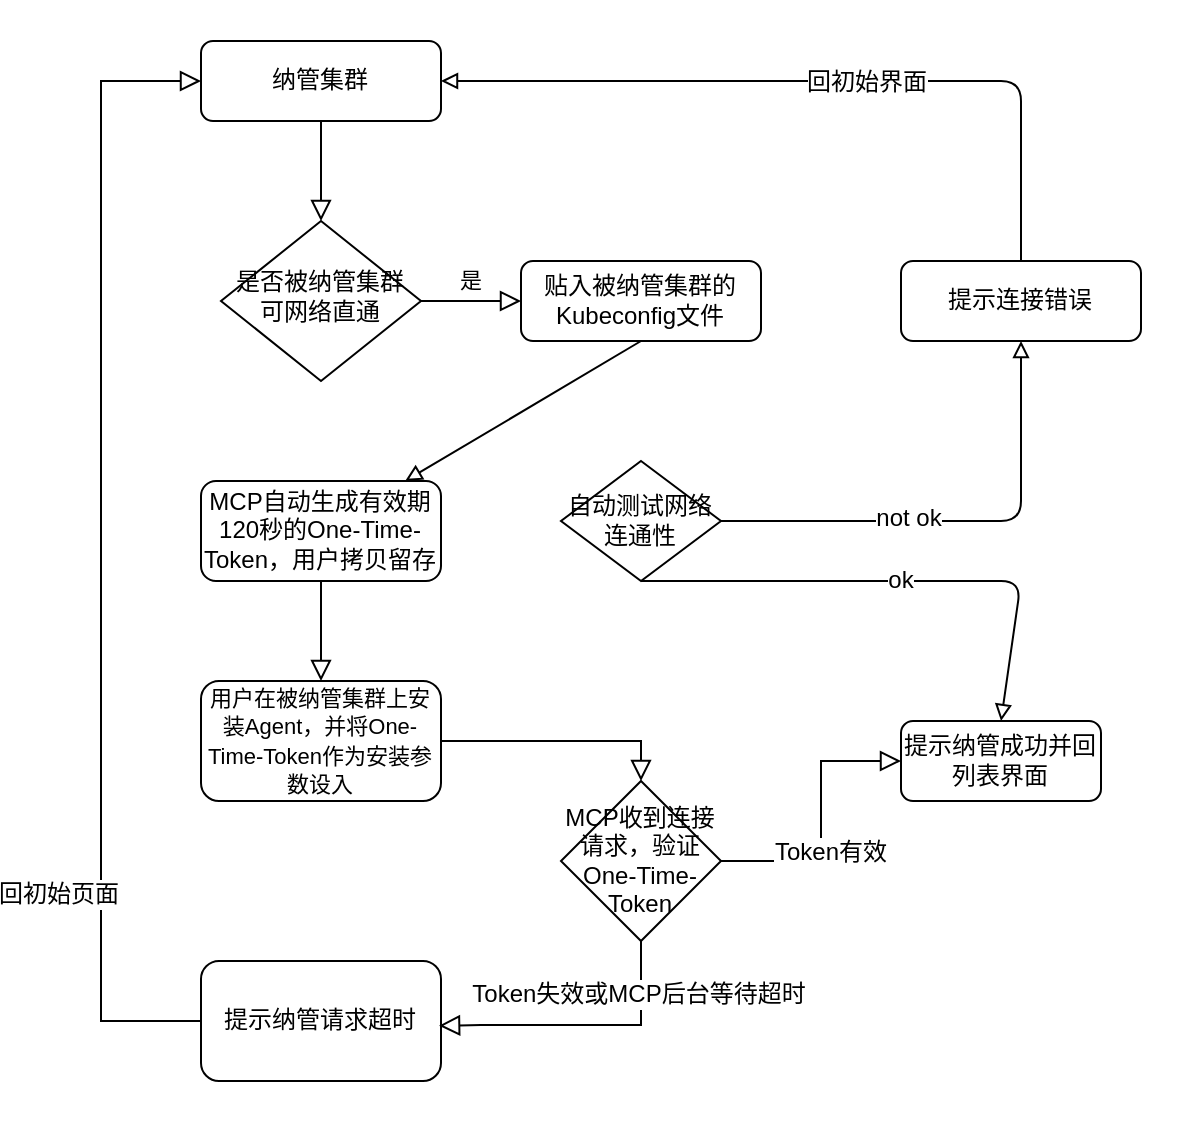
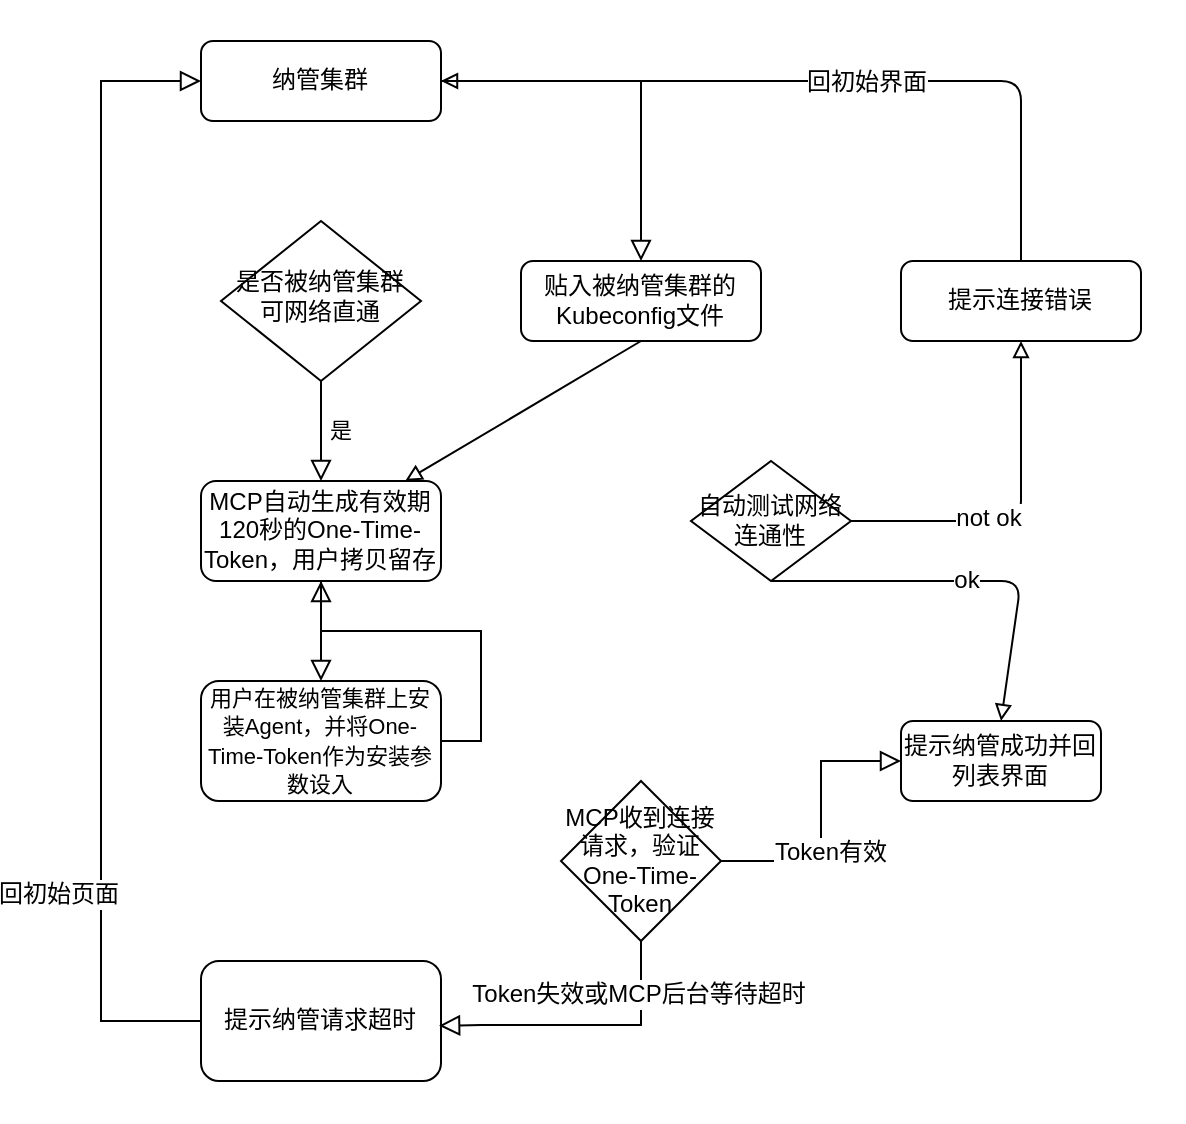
  <mxCell id="0" />
  <mxCell id="1" parent="0" />
- <mxCell id="2" value="" style="rounded=0;html=1;jettySize=auto;orthogonalLoop=1;fontSize=11;endArrow=block;endFill=0;endSize=8;strokeWidth=1;shadow=0;labelBackgroundColor=none;edgeStyle=orthogonalEdgeStyle;" parent="1" source="3" target="5" edge="1"><mxGeometry relative="1" as="geometry" /></mxCell>
+ <mxCell id="2" value="" style="rounded=0;html=1;jettySize=auto;orthogonalLoop=1;fontSize=11;endArrow=block;endFill=0;endSize=8;strokeWidth=1;shadow=0;labelBackgroundColor=none;edgeStyle=orthogonalEdgeStyle;" parent="1" source="3" target="6" edge="1"><mxGeometry relative="1" as="geometry" /></mxCell>
  <mxCell id="3" value="纳管集群" style="rounded=1;whiteSpace=wrap;html=1;fontSize=12;glass=0;strokeWidth=1;shadow=0;" parent="1" vertex="1"><mxGeometry x="70" y="20" width="120" height="40" as="geometry" /></mxCell>
- <mxCell id="4" value="是" style="edgeStyle=orthogonalEdgeStyle;rounded=0;html=1;jettySize=auto;orthogonalLoop=1;fontSize=11;endArrow=block;endFill=0;endSize=8;strokeWidth=1;shadow=0;labelBackgroundColor=none;" parent="1" source="5" target="6" edge="1"><mxGeometry y="10" relative="1" as="geometry"><mxPoint as="offset" /></mxGeometry></mxCell>
+ <mxCell id="4" value="是" style="edgeStyle=orthogonalEdgeStyle;rounded=0;html=1;jettySize=auto;orthogonalLoop=1;fontSize=11;endArrow=block;endFill=0;endSize=8;strokeWidth=1;shadow=0;labelBackgroundColor=none;" parent="1" source="5" target="9" edge="1"><mxGeometry y="10" relative="1" as="geometry"><mxPoint as="offset" /></mxGeometry></mxCell>
  <mxCell id="5" value="是否被纳管集群可网络直通" style="rhombus;whiteSpace=wrap;html=1;shadow=0;fontFamily=Helvetica;fontSize=12;align=center;strokeWidth=1;spacing=6;spacingTop=-4;" parent="1" vertex="1"><mxGeometry x="80" y="110" width="100" height="80" as="geometry" /></mxCell>
  <mxCell id="6" value="贴入被纳管集群的Kubeconfig文件" style="rounded=1;whiteSpace=wrap;html=1;fontSize=12;glass=0;strokeWidth=1;shadow=0;" parent="1" vertex="1"><mxGeometry x="230" y="130" width="120" height="40" as="geometry" /></mxCell>
  <mxCell id="7" value="" style="rounded=0;html=1;jettySize=auto;orthogonalLoop=1;fontSize=11;endArrow=block;endFill=0;endSize=8;strokeWidth=1;shadow=0;labelBackgroundColor=none;edgeStyle=orthogonalEdgeStyle;exitX=0.5;exitY=1;exitDx=0;exitDy=0;" parent="1" source="9" edge="1"><mxGeometry x="0.333" y="20" relative="1" as="geometry"><mxPoint as="offset" /><mxPoint x="130" y="310" as="sourcePoint" /><mxPoint x="130" y="340" as="targetPoint" /></mxGeometry></mxCell>
  <mxCell id="8" value="提示纳管成功并回列表界面" style="rounded=1;whiteSpace=wrap;html=1;fontSize=12;glass=0;strokeWidth=1;shadow=0;" parent="1" vertex="1"><mxGeometry x="420" y="360" width="100" height="40" as="geometry" /></mxCell>
  <mxCell id="9" value="MCP自动生成有效期120秒的One-Time-Token，用户拷贝留存" style="rounded=1;whiteSpace=wrap;html=1;" vertex="1" parent="1"><mxGeometry x="70" y="240" width="120" height="50" as="geometry" /></mxCell>
  <mxCell id="10" value="ok" style="endArrow=block;html=1;fontSize=12;exitX=0.5;exitY=1;exitDx=0;exitDy=0;entryX=0.5;entryY=0;entryDx=0;entryDy=0;endFill=0;" edge="1" parent="1" source="11" target="8"><mxGeometry width="50" height="50" relative="1" as="geometry"><mxPoint x="270" y="240" as="sourcePoint" /><mxPoint x="286" y="340" as="targetPoint" /><Array as="points"><mxPoint x="480" y="290" /></Array></mxGeometry></mxCell>
- <mxCell id="11" value="自动测试网络连通性" style="rhombus;whiteSpace=wrap;html=1;fontSize=12;" vertex="1" parent="1"><mxGeometry x="250" y="230" width="80" height="60" as="geometry" /></mxCell>
+ <mxCell id="11" value="自动测试网络连通性" style="rhombus;whiteSpace=wrap;html=1;fontSize=12;" vertex="1" parent="1"><mxGeometry x="315" y="230" width="80" height="60" as="geometry" /></mxCell>
  <mxCell id="12" value="" style="endArrow=block;html=1;fontSize=12;exitX=0.5;exitY=1;exitDx=0;exitDy=0;endFill=0;" edge="1" parent="1" source="6" target="9"><mxGeometry width="50" height="50" relative="1" as="geometry"><mxPoint x="370" y="270" as="sourcePoint" /><mxPoint x="420" y="220" as="targetPoint" /></mxGeometry></mxCell>
  <mxCell id="13" value="提示连接错误" style="rounded=1;whiteSpace=wrap;html=1;fontSize=12;glass=0;strokeWidth=1;shadow=0;" vertex="1" parent="1"><mxGeometry x="420" y="130" width="120" height="40" as="geometry" /></mxCell>
  <mxCell id="14" value="" style="endArrow=block;html=1;fontSize=12;exitX=1;exitY=0.5;exitDx=0;exitDy=0;entryX=0.5;entryY=1;entryDx=0;entryDy=0;endFill=0;" edge="1" parent="1" source="11" target="13"><mxGeometry width="50" height="50" relative="1" as="geometry"><mxPoint x="380" y="270" as="sourcePoint" /><mxPoint x="430" y="220" as="targetPoint" /><Array as="points"><mxPoint x="480" y="260" /></Array></mxGeometry></mxCell>
  <mxCell id="15" value="not ok" style="edgeLabel;html=1;align=center;verticalAlign=middle;resizable=0;points=[];fontSize=12;" vertex="1" connectable="0" parent="14"><mxGeometry x="-0.225" y="2" relative="1" as="geometry"><mxPoint as="offset" /></mxGeometry></mxCell>
  <mxCell id="16" value="" style="endArrow=block;html=1;fontSize=12;entryX=1;entryY=0.5;entryDx=0;entryDy=0;endFill=0;" edge="1" parent="1" target="3"><mxGeometry width="50" height="50" relative="1" as="geometry"><mxPoint x="480" y="130" as="sourcePoint" /><mxPoint x="530" y="80" as="targetPoint" /><Array as="points"><mxPoint x="480" y="40" /></Array></mxGeometry></mxCell>
  <mxCell id="17" value="回初始界面" style="edgeLabel;html=1;align=center;verticalAlign=middle;resizable=0;points=[];fontSize=12;" vertex="1" connectable="0" parent="16"><mxGeometry x="-0.114" y="3" relative="1" as="geometry"><mxPoint y="-3" as="offset" /></mxGeometry></mxCell>
  <mxCell id="18" value="&lt;span style=&quot;font-size: 11px&quot;&gt;用户在被纳管集群上安装Agent，并将One-Time-Token作为安装参数设入&lt;/span&gt;" style="rounded=1;whiteSpace=wrap;html=1;fontSize=12;" vertex="1" parent="1"><mxGeometry x="70" y="340" width="120" height="60" as="geometry" /></mxCell>
  <mxCell id="19" value="MCP收到连接请求，验证One-Time-Token" style="rhombus;whiteSpace=wrap;html=1;fontSize=12;" vertex="1" parent="1"><mxGeometry x="250" y="390" width="80" height="80" as="geometry" /></mxCell>
  <mxCell id="20" value="" style="rounded=0;html=1;jettySize=auto;orthogonalLoop=1;fontSize=11;endArrow=block;endFill=0;endSize=8;strokeWidth=1;shadow=0;labelBackgroundColor=none;edgeStyle=orthogonalEdgeStyle;exitX=1;exitY=0.5;exitDx=0;exitDy=0;entryX=0;entryY=0.5;entryDx=0;entryDy=0;" edge="1" parent="1" source="19" target="8"><mxGeometry x="0.333" y="20" relative="1" as="geometry"><mxPoint as="offset" /><mxPoint x="140" y="300" as="sourcePoint" /><mxPoint x="140" y="350" as="targetPoint" /><Array as="points"><mxPoint x="380" y="430" /><mxPoint x="380" y="380" /></Array></mxGeometry></mxCell>
  <mxCell id="21" value="Token有效" style="edgeLabel;html=1;align=center;verticalAlign=middle;resizable=0;points=[];fontSize=12;" vertex="1" connectable="0" parent="20"><mxGeometry x="-0.219" y="-4" relative="1" as="geometry"><mxPoint as="offset" /></mxGeometry></mxCell>
- <mxCell id="22" value="" style="rounded=0;html=1;jettySize=auto;orthogonalLoop=1;fontSize=11;endArrow=block;endFill=0;endSize=8;strokeWidth=1;shadow=0;labelBackgroundColor=none;edgeStyle=orthogonalEdgeStyle;exitX=1;exitY=0.5;exitDx=0;exitDy=0;entryX=0.5;entryY=0;entryDx=0;entryDy=0;" edge="1" parent="1" source="18" target="19"><mxGeometry x="0.333" y="20" relative="1" as="geometry"><mxPoint as="offset" /><mxPoint x="140" y="300" as="sourcePoint" /><mxPoint x="140" y="350" as="targetPoint" /></mxGeometry></mxCell>
+ <mxCell id="22" value="" style="rounded=0;html=1;jettySize=auto;orthogonalLoop=1;fontSize=11;endArrow=block;endFill=0;endSize=8;strokeWidth=1;shadow=0;labelBackgroundColor=none;edgeStyle=orthogonalEdgeStyle;exitX=1;exitY=0.5;exitDx=0;exitDy=0;" edge="1" parent="1" source="18" target="9"><mxGeometry x="0.333" y="20" relative="1" as="geometry"><mxPoint as="offset" /><mxPoint x="140" y="300" as="sourcePoint" /><mxPoint x="140" y="350" as="targetPoint" /></mxGeometry></mxCell>
  <mxCell id="23" value="提示纳管请求超时" style="rounded=1;whiteSpace=wrap;html=1;fontSize=12;" vertex="1" parent="1"><mxGeometry x="70" y="480" width="120" height="60" as="geometry" /></mxCell>
  <mxCell id="24" value="" style="rounded=0;html=1;jettySize=auto;orthogonalLoop=1;fontSize=11;endArrow=block;endFill=0;endSize=8;strokeWidth=1;shadow=0;labelBackgroundColor=none;edgeStyle=orthogonalEdgeStyle;entryX=0.992;entryY=0.606;entryDx=0;entryDy=0;entryPerimeter=0;" edge="1" parent="1"><mxGeometry x="0.333" y="20" relative="1" as="geometry"><mxPoint as="offset" /><mxPoint x="290" y="470" as="sourcePoint" /><mxPoint x="189.04" y="512.36" as="targetPoint" /><Array as="points"><mxPoint x="290" y="512" /><mxPoint x="210" y="512" /></Array></mxGeometry></mxCell>
  <mxCell id="25" value="Token失效或MCP后台等待超时" style="edgeLabel;html=1;align=center;verticalAlign=middle;resizable=0;points=[];fontSize=12;" vertex="1" connectable="0" parent="24"><mxGeometry x="0.111" relative="1" as="geometry"><mxPoint x="35.33" y="-16" as="offset" /></mxGeometry></mxCell>
  <mxCell id="26" value="" style="rounded=0;html=1;jettySize=auto;orthogonalLoop=1;fontSize=11;endArrow=block;endFill=0;endSize=8;strokeWidth=1;shadow=0;labelBackgroundColor=none;edgeStyle=orthogonalEdgeStyle;exitX=0;exitY=0.5;exitDx=0;exitDy=0;entryX=0;entryY=0.5;entryDx=0;entryDy=0;" edge="1" parent="1" source="23" target="3"><mxGeometry x="0.333" y="20" relative="1" as="geometry"><mxPoint as="offset" /><mxPoint x="100.96" y="150" as="sourcePoint" /><mxPoint x="0" y="196.36" as="targetPoint" /><Array as="points"><mxPoint x="20" y="510" /><mxPoint x="20" y="40" /></Array></mxGeometry></mxCell>
  <mxCell id="27" value="回初始页面" style="edgeLabel;html=1;align=center;verticalAlign=middle;resizable=0;points=[];fontSize=12;" vertex="1" connectable="0" parent="26"><mxGeometry x="0.111" relative="1" as="geometry"><mxPoint x="-21.04" y="203.44" as="offset" /></mxGeometry></mxCell>
